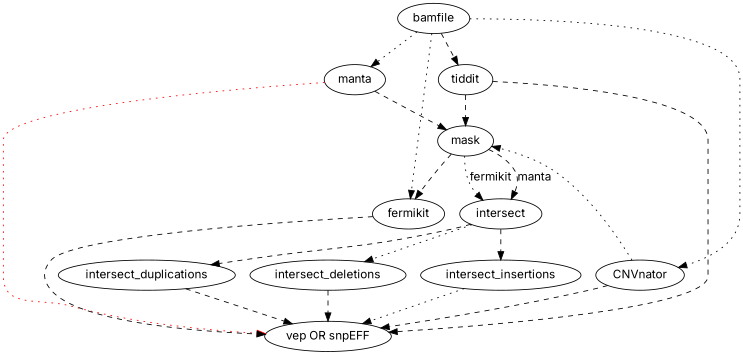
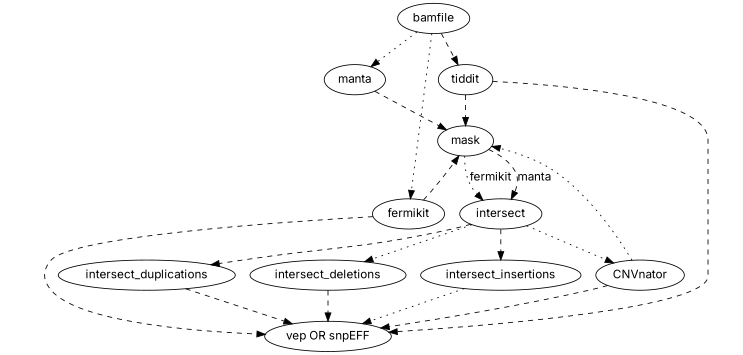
  digraph {
    fontname=Inter
    node [fontname=Inter]
    edge [fontname=Inter style=dashed]
    n1 [label="vep OR snpEFF"]
    bamfile
    manta
    fermikit
    tiddit
    CNVnator
    mask
    intersect
    intersect_deletions
    intersect_insertions
    intersect_duplications
    bamfile -> manta [color=black style=dotted]
    bamfile -> fermikit [style=dotted]
    bamfile -> tiddit
-   bamfile -> CNVnator [style=dotted]
-   manta -> n1 [color=red style=dotted]
+   intersect -> CNVnator [style=dotted]
    manta -> mask
    fermikit -> n1
-   mask -> fermikit
+   fermikit -> mask
    tiddit -> n1
    tiddit -> mask
    CNVnator -> n1
    CNVnator -> mask [style=dotted]
    mask -> intersect [label=manta]
    mask -> intersect [label=fermikit style=dotted]
    intersect -> intersect_deletions [style=dotted]
    intersect -> intersect_insertions
    intersect -> intersect_duplications
    intersect_deletions -> n1
    intersect_insertions -> n1 [style=dotted]
    intersect_duplications -> n1
  }
